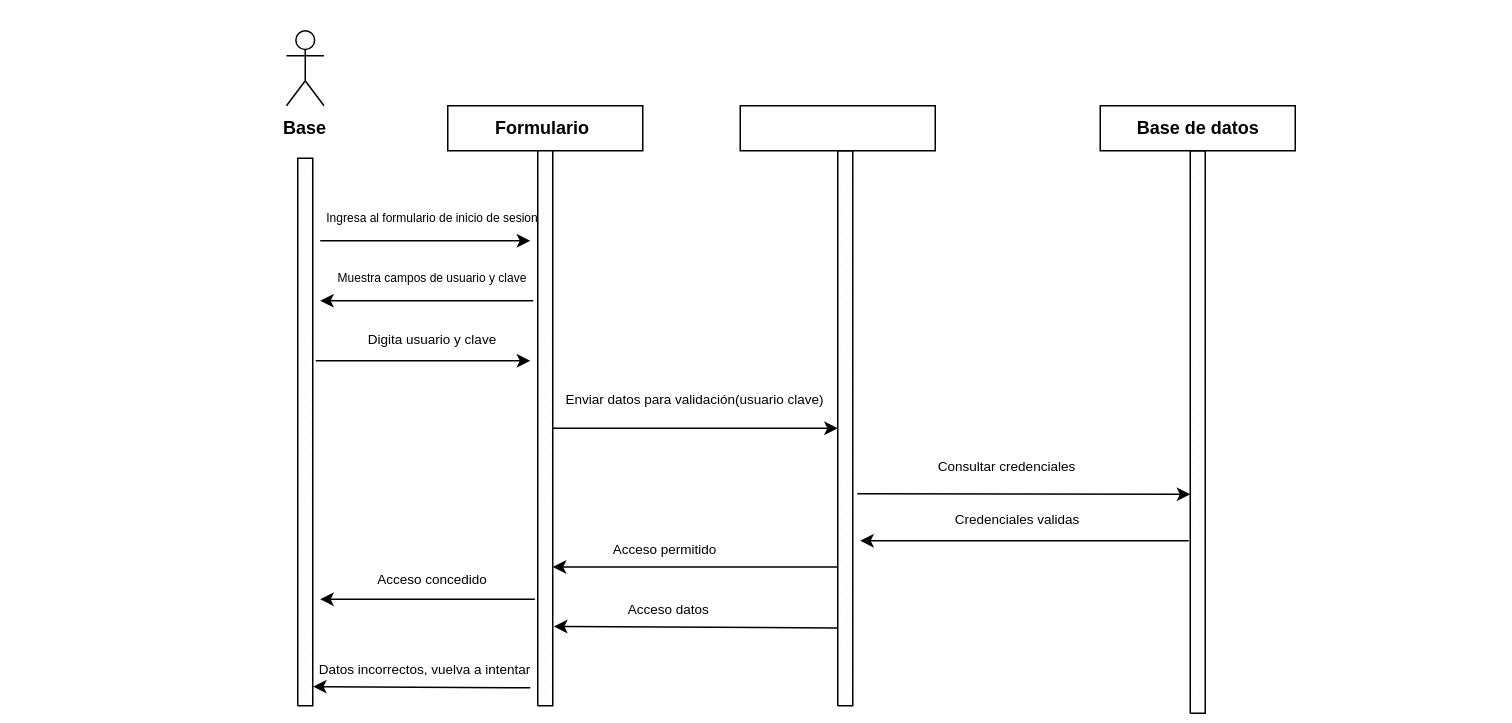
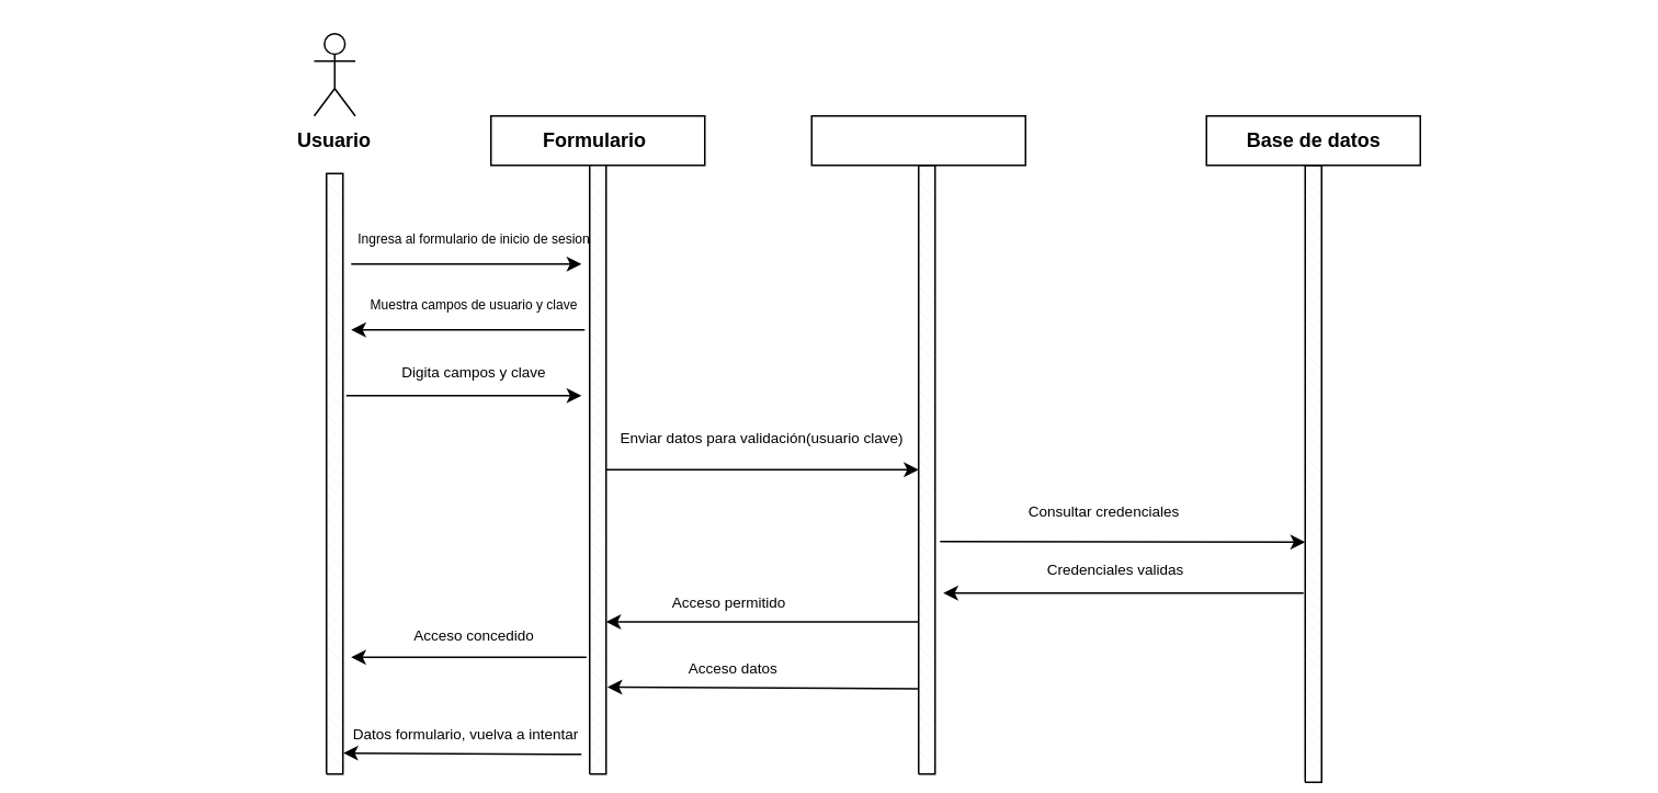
  <mxCell id="0" />
  <mxCell id="1" parent="0" />
  <mxCell id="2" value="" style="verticalLabelPosition=bottom;verticalAlign=top;html=1;shape=mxgraph.basic.patternFillRect;fillStyle=diag;step=5;fillStrokeWidth=0.2;fillStrokeColor=#dddddd;rotation=-90;" vertex="1" parent="1"><mxGeometry x="20.5" y="282.5" width="365" height="10" as="geometry" /></mxCell>
  <mxCell id="3" value="Actor" style="shape=umlActor;verticalLabelPosition=bottom;verticalAlign=top;html=1;outlineConnect=0;textOpacity=0;" vertex="1" parent="1"><mxGeometry x="190.5" y="20" width="25" height="50" as="geometry" /></mxCell>
- <mxCell id="4" value="&lt;b&gt;Base&lt;/b&gt;" style="text;html=1;align=center;verticalAlign=middle;whiteSpace=wrap;rounded=0;" vertex="1" parent="1"><mxGeometry x="173" y="70" width="60" height="30" as="geometry" /></mxCell>
+ <mxCell id="4" value="&lt;b&gt;Usuario&lt;/b&gt;" style="text;html=1;align=center;verticalAlign=middle;whiteSpace=wrap;rounded=0;" vertex="1" parent="1"><mxGeometry x="173" y="70" width="60" height="30" as="geometry" /></mxCell>
  <mxCell id="5" value="" style="rounded=0;whiteSpace=wrap;html=1;" vertex="1" parent="1"><mxGeometry x="298" y="70" width="130" height="30" as="geometry" /></mxCell>
  <mxCell id="6" value="" style="endArrow=classic;html=1;rounded=0;" edge="1" parent="1"><mxGeometry width="50" height="50" relative="1" as="geometry"><mxPoint x="213" y="160" as="sourcePoint" /><mxPoint x="353" y="160" as="targetPoint" /></mxGeometry></mxCell>
  <mxCell id="7" value="" style="verticalLabelPosition=bottom;verticalAlign=top;html=1;shape=mxgraph.basic.patternFillRect;fillStyle=diag;step=5;fillStrokeWidth=0.2;fillStrokeColor=#dddddd;rotation=-90;" vertex="1" parent="1"><mxGeometry x="178" y="280" width="370" height="10" as="geometry" /></mxCell>
  <mxCell id="8" value="&lt;font style=&quot;font-size: 8px;&quot;&gt;Ingresa al formulario de inicio de sesion&lt;/font&gt;" style="text;html=1;align=center;verticalAlign=middle;whiteSpace=wrap;rounded=0;fontSize=9;" vertex="1" parent="1"><mxGeometry x="193" y="140" width="190" height="10" as="geometry" /></mxCell>
  <mxCell id="9" value="" style="endArrow=classic;html=1;rounded=0;" edge="1" parent="1"><mxGeometry width="50" height="50" relative="1" as="geometry"><mxPoint x="355" y="200" as="sourcePoint" /><mxPoint x="213" y="200" as="targetPoint" /></mxGeometry></mxCell>
  <mxCell id="10" value="&lt;font style=&quot;font-size: 8px;&quot;&gt;Muestra campos de usuario y clave&lt;/font&gt;" style="text;html=1;align=center;verticalAlign=middle;whiteSpace=wrap;rounded=0;fontSize=9;" vertex="1" parent="1"><mxGeometry x="163" y="170" width="250" height="30" as="geometry" /></mxCell>
  <mxCell id="11" value="" style="endArrow=classic;html=1;rounded=0;" edge="1" parent="1"><mxGeometry width="50" height="50" relative="1" as="geometry"><mxPoint x="210" y="240" as="sourcePoint" /><mxPoint x="353" y="240" as="targetPoint" /></mxGeometry></mxCell>
- <mxCell id="12" value="&lt;font style=&quot;font-size: 9px;&quot;&gt;Digita usuario y clave&lt;/font&gt;" style="text;html=1;align=center;verticalAlign=middle;whiteSpace=wrap;rounded=0;" vertex="1" parent="1"><mxGeometry x="208" y="210" width="160" height="30" as="geometry" /></mxCell>
+ <mxCell id="12" value="&lt;font style=&quot;font-size: 9px;&quot;&gt;Digita campos y clave&lt;/font&gt;" style="text;html=1;align=center;verticalAlign=middle;whiteSpace=wrap;rounded=0;" vertex="1" parent="1"><mxGeometry x="208" y="210" width="160" height="30" as="geometry" /></mxCell>
  <mxCell id="13" value="&lt;b&gt;Formulario&amp;nbsp;&lt;/b&gt;" style="text;html=1;align=center;verticalAlign=middle;whiteSpace=wrap;rounded=0;" vertex="1" parent="1"><mxGeometry x="333" y="70" width="60" height="30" as="geometry" /></mxCell>
  <mxCell id="14" value="" style="verticalLabelPosition=bottom;verticalAlign=top;html=1;shape=mxgraph.basic.patternFillRect;fillStyle=diag;step=5;fillStrokeWidth=0.2;fillStrokeColor=#dddddd;rotation=-90;" vertex="1" parent="1"><mxGeometry x="378" y="280" width="370" height="10" as="geometry" /></mxCell>
  <mxCell id="15" value="" style="rounded=0;whiteSpace=wrap;html=1;" vertex="1" parent="1"><mxGeometry x="493" y="70" width="130" height="30" as="geometry" /></mxCell>
  <mxCell id="16" value="" style="endArrow=classic;html=1;rounded=0;exitX=0.5;exitY=1;exitDx=0;exitDy=0;exitPerimeter=0;entryX=0.5;entryY=0;entryDx=0;entryDy=0;entryPerimeter=0;" edge="1" parent="1" source="7" target="14"><mxGeometry width="50" height="50" relative="1" as="geometry"><mxPoint x="383" y="210" as="sourcePoint" /><mxPoint x="433" y="160" as="targetPoint" /></mxGeometry></mxCell>
  <mxCell id="17" value="&lt;font style=&quot;font-size: 9px;&quot;&gt;Enviar datos para validación(usuario clave)&lt;/font&gt;" style="text;html=1;align=center;verticalAlign=middle;whiteSpace=wrap;rounded=0;" vertex="1" parent="1"><mxGeometry x="353" y="250" width="220" height="30" as="geometry" /></mxCell>
  <mxCell id="18" value="" style="verticalLabelPosition=bottom;verticalAlign=top;html=1;shape=mxgraph.basic.patternFillRect;fillStyle=diag;step=5;fillStrokeWidth=0.2;fillStrokeColor=#dddddd;rotation=-90;" vertex="1" parent="1"><mxGeometry x="610.5" y="282.5" width="375" height="10" as="geometry" /></mxCell>
  <mxCell id="19" value="" style="rounded=0;whiteSpace=wrap;html=1;" vertex="1" parent="1"><mxGeometry x="733" y="70" width="130" height="30" as="geometry" /></mxCell>
  <mxCell id="20" value="&lt;b&gt;Base de datos&lt;/b&gt;" style="text;html=1;align=center;verticalAlign=middle;whiteSpace=wrap;rounded=0;" vertex="1" parent="1"><mxGeometry x="750.5" y="70" width="95" height="30" as="geometry" /></mxCell>
  <mxCell id="21" value="" style="endArrow=classic;html=1;rounded=0;exitX=0.382;exitY=1.3;exitDx=0;exitDy=0;exitPerimeter=0;" edge="1" parent="1" source="14"><mxGeometry width="50" height="50" relative="1" as="geometry"><mxPoint x="603" y="260" as="sourcePoint" /><mxPoint x="793" y="329" as="targetPoint" /></mxGeometry></mxCell>
  <mxCell id="22" value="&lt;font style=&quot;font-size: 9px;&quot;&gt;Consultar credenciales&lt;/font&gt;" style="text;html=1;align=center;verticalAlign=middle;whiteSpace=wrap;rounded=0;" vertex="1" parent="1"><mxGeometry x="600.5" y="295" width="140" height="30" as="geometry" /></mxCell>
  <mxCell id="23" value="" style="endArrow=classic;html=1;rounded=0;" edge="1" parent="1"><mxGeometry width="50" height="50" relative="1" as="geometry"><mxPoint x="792" y="360" as="sourcePoint" /><mxPoint x="573" y="360" as="targetPoint" /></mxGeometry></mxCell>
  <mxCell id="24" value="&lt;font style=&quot;font-size: 9px;&quot;&gt;Credenciales validas&lt;/font&gt;" style="text;html=1;align=center;verticalAlign=middle;whiteSpace=wrap;rounded=0;" vertex="1" parent="1"><mxGeometry x="608" y="330" width="140" height="30" as="geometry" /></mxCell>
  <mxCell id="25" value="" style="endArrow=classic;html=1;rounded=0;entryX=0.25;entryY=1;entryDx=0;entryDy=0;entryPerimeter=0;exitX=0.25;exitY=0;exitDx=0;exitDy=0;exitPerimeter=0;" edge="1" parent="1" source="14" target="7"><mxGeometry width="50" height="50" relative="1" as="geometry"><mxPoint x="483" y="420" as="sourcePoint" /><mxPoint x="533" y="370" as="targetPoint" /></mxGeometry></mxCell>
  <mxCell id="26" value="&lt;font style=&quot;font-size: 9px;&quot;&gt;Acceso permitido&lt;/font&gt;" style="text;html=1;align=center;verticalAlign=middle;whiteSpace=wrap;rounded=0;" vertex="1" parent="1"><mxGeometry x="353" y="350" width="180" height="30" as="geometry" /></mxCell>
  <mxCell id="27" value="" style="endArrow=classic;html=1;rounded=0;exitX=0.192;exitY=-0.194;exitDx=0;exitDy=0;exitPerimeter=0;" edge="1" parent="1" source="7"><mxGeometry width="50" height="50" relative="1" as="geometry"><mxPoint x="293" y="360" as="sourcePoint" /><mxPoint x="213" y="399" as="targetPoint" /></mxGeometry></mxCell>
  <mxCell id="28" value="&lt;font style=&quot;font-size: 9px;&quot;&gt;Acceso concedido&lt;/font&gt;" style="text;html=1;align=center;verticalAlign=middle;whiteSpace=wrap;rounded=0;" vertex="1" parent="1"><mxGeometry x="213" y="370" width="150" height="30" as="geometry" /></mxCell>
  <mxCell id="29" value="" style="endArrow=classic;html=1;rounded=0;entryX=0.143;entryY=1.079;entryDx=0;entryDy=0;entryPerimeter=0;exitX=0.14;exitY=-0.012;exitDx=0;exitDy=0;exitPerimeter=0;" edge="1" parent="1" source="14" target="7"><mxGeometry width="50" height="50" relative="1" as="geometry"><mxPoint x="556" y="438" as="sourcePoint" /><mxPoint x="503" y="410" as="targetPoint" /></mxGeometry></mxCell>
  <mxCell id="30" value="&lt;font style=&quot;font-size: 9px;&quot;&gt;Acceso datos&lt;/font&gt;" style="text;html=1;align=center;verticalAlign=middle;whiteSpace=wrap;rounded=0;" vertex="1" parent="1"><mxGeometry x="373" y="390" width="145" height="30" as="geometry" /></mxCell>
  <mxCell id="31" value="" style="endArrow=classic;html=1;rounded=0;entryX=0.035;entryY=1.018;entryDx=0;entryDy=0;entryPerimeter=0;" edge="1" parent="1" target="2"><mxGeometry width="50" height="50" relative="1" as="geometry"><mxPoint x="353" y="458" as="sourcePoint" /><mxPoint x="303" y="410" as="targetPoint" /></mxGeometry></mxCell>
- <mxCell id="32" value="&lt;font style=&quot;font-size: 9px;&quot;&gt;Datos incorrectos, vuelva a intentar&lt;/font&gt;" style="text;html=1;align=center;verticalAlign=middle;whiteSpace=wrap;rounded=0;" vertex="1" parent="1"><mxGeometry x="193" y="430" width="180" height="30" as="geometry" /></mxCell>
+ <mxCell id="32" value="&lt;font style=&quot;font-size: 9px;&quot;&gt;Datos formulario, vuelva a intentar&lt;/font&gt;" style="text;html=1;align=center;verticalAlign=middle;whiteSpace=wrap;rounded=0;" vertex="1" parent="1"><mxGeometry x="193" y="430" width="180" height="30" as="geometry" /></mxCell>
